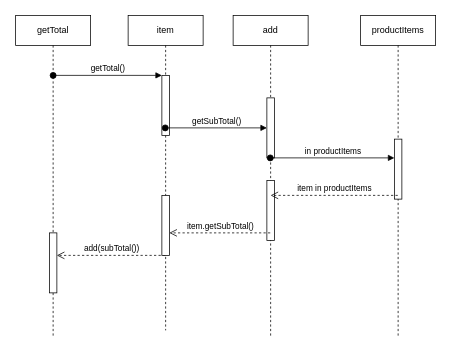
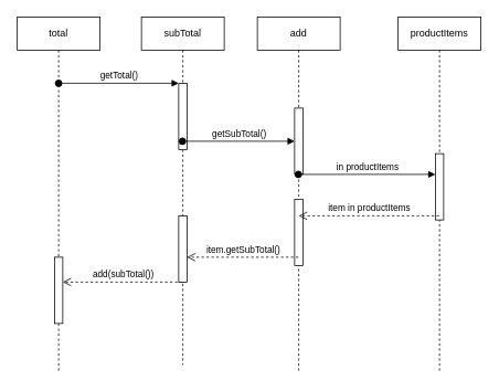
  <mxCell id="0" />
  <mxCell id="1" parent="0" />
- <mxCell id="2" value="getTotal" style="shape=umlLifeline;perimeter=lifelinePerimeter;whiteSpace=wrap;html=1;container=1;collapsible=0;recursiveResize=0;outlineConnect=0;" vertex="1" parent="1"><mxGeometry x="20" y="20" width="100" height="430" as="geometry" /></mxCell>
+ <mxCell id="2" value="total" style="shape=umlLifeline;perimeter=lifelinePerimeter;whiteSpace=wrap;html=1;container=1;collapsible=0;recursiveResize=0;outlineConnect=0;" vertex="1" parent="1"><mxGeometry x="20" y="20" width="100" height="430" as="geometry" /></mxCell>
  <mxCell id="3" value="" style="html=1;points=[];perimeter=orthogonalPerimeter;" vertex="1" parent="2"><mxGeometry x="45" y="290" width="10" height="80" as="geometry" /></mxCell>
  <mxCell id="4" value="add(subTotal())" style="html=1;verticalAlign=bottom;endArrow=open;dashed=1;endSize=8;" edge="1" parent="2" source="5"><mxGeometry relative="1" as="geometry"><mxPoint x="135" y="320" as="sourcePoint" /><mxPoint x="55" y="320" as="targetPoint" /></mxGeometry></mxCell>
- <mxCell id="5" value="item" style="shape=umlLifeline;perimeter=lifelinePerimeter;whiteSpace=wrap;html=1;container=1;collapsible=0;recursiveResize=0;outlineConnect=0;" vertex="1" parent="1"><mxGeometry x="170" y="20" width="100" height="420" as="geometry" /></mxCell>
+ <mxCell id="5" value="subTotal" style="shape=umlLifeline;perimeter=lifelinePerimeter;whiteSpace=wrap;html=1;container=1;collapsible=0;recursiveResize=0;outlineConnect=0;" vertex="1" parent="1"><mxGeometry x="170" y="20" width="100" height="420" as="geometry" /></mxCell>
  <mxCell id="6" value="" style="html=1;points=[];perimeter=orthogonalPerimeter;" vertex="1" parent="5"><mxGeometry x="45" y="80" width="10" height="80" as="geometry" /></mxCell>
  <mxCell id="7" value="getTotal()" style="html=1;verticalAlign=bottom;startArrow=oval;endArrow=block;startSize=8;" edge="1" target="6" parent="5"><mxGeometry relative="1" as="geometry"><mxPoint x="-100" y="80" as="sourcePoint" /></mxGeometry></mxCell>
  <mxCell id="8" value="" style="html=1;points=[];perimeter=orthogonalPerimeter;" vertex="1" parent="5"><mxGeometry x="45" y="240" width="10" height="80" as="geometry" /></mxCell>
  <mxCell id="9" value="add" style="shape=umlLifeline;perimeter=lifelinePerimeter;whiteSpace=wrap;html=1;container=1;collapsible=0;recursiveResize=0;outlineConnect=0;" vertex="1" parent="1"><mxGeometry x="310" y="20" width="100" height="430" as="geometry" /></mxCell>
  <mxCell id="10" value="" style="html=1;points=[];perimeter=orthogonalPerimeter;" vertex="1" parent="9"><mxGeometry x="45" y="110" width="10" height="80" as="geometry" /></mxCell>
  <mxCell id="11" value="" style="html=1;points=[];perimeter=orthogonalPerimeter;" vertex="1" parent="9"><mxGeometry x="45" y="220" width="10" height="80" as="geometry" /></mxCell>
  <mxCell id="12" value="productItems" style="shape=umlLifeline;perimeter=lifelinePerimeter;whiteSpace=wrap;html=1;container=1;collapsible=0;recursiveResize=0;outlineConnect=0;" vertex="1" parent="1"><mxGeometry x="480" y="20" width="100" height="430" as="geometry" /></mxCell>
  <mxCell id="13" value="" style="html=1;points=[];perimeter=orthogonalPerimeter;" vertex="1" parent="12"><mxGeometry x="45" y="165" width="10" height="80" as="geometry" /></mxCell>
  <mxCell id="14" value="getSubTotal()" style="html=1;verticalAlign=bottom;startArrow=oval;endArrow=block;startSize=8;" edge="1" target="10" parent="1" source="5"><mxGeometry relative="1" as="geometry"><mxPoint x="355" y="150" as="sourcePoint" /><Array as="points"><mxPoint x="300" y="170" /></Array></mxGeometry></mxCell>
  <mxCell id="15" value="in productItems" style="html=1;verticalAlign=bottom;startArrow=oval;endArrow=block;startSize=8;" edge="1" target="13" parent="1" source="9"><mxGeometry relative="1" as="geometry"><mxPoint x="465" y="210" as="sourcePoint" /><Array as="points"><mxPoint x="440" y="210" /></Array></mxGeometry></mxCell>
  <mxCell id="16" value="item in productItems" style="html=1;verticalAlign=bottom;endArrow=open;dashed=1;endSize=8;" edge="1" parent="1" source="12"><mxGeometry relative="1" as="geometry"><mxPoint x="360" y="260" as="targetPoint" /><mxPoint x="530" y="280" as="sourcePoint" /><Array as="points"><mxPoint x="460" y="260" /></Array></mxGeometry></mxCell>
  <mxCell id="17" value="item.getSubTotal()" style="html=1;verticalAlign=bottom;endArrow=open;dashed=1;endSize=8;" edge="1" parent="1" source="9" target="8"><mxGeometry relative="1" as="geometry"><mxPoint x="219.5" y="310" as="targetPoint" /><mxPoint x="359.5" y="310" as="sourcePoint" /><Array as="points"><mxPoint x="280" y="310" /></Array></mxGeometry></mxCell>
